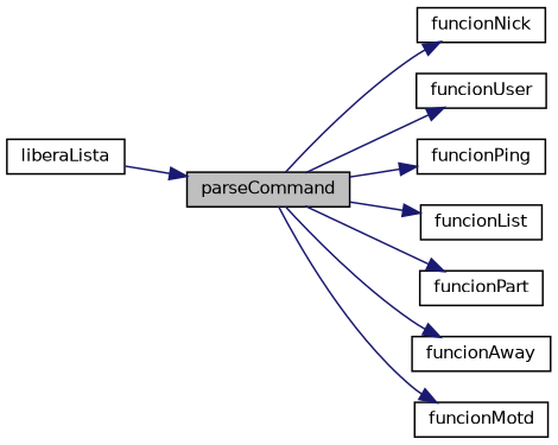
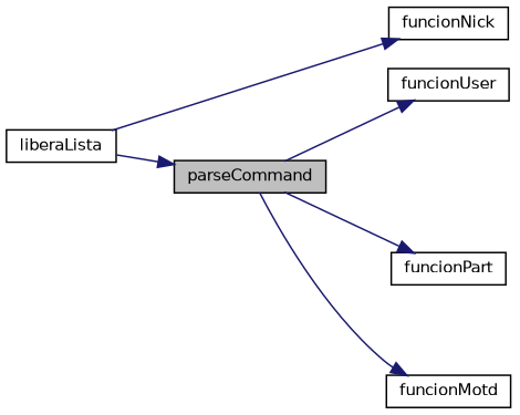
  digraph {
    rankdir=LR
    node [color=black fillcolor=white fontname=Helvetica fontsize=10 shape=record style=filled]
    edge [color=midnightblue fontname=Helvetica fontsize=10 labelfontname=Helvetica labelfontsize=10 style=solid]
    n1 [fillcolor=grey75 fontcolor=black height=0.2 label=parseCommand width=0.4]
    n2 [height=0.2 label=funcionUser width=0.4]
    n3 [height=0.2 label=funcionNick width=0.4]
-   n4 [height=0.2 label=funcionPing width=0.4]
-   n5 [height=0.2 label=funcionList width=0.4]
    n6 [height=0.2 label=funcionPart width=0.4]
-   n7 [height=0.2 label=funcionAway width=0.4]
    n8 [height=0.2 label=funcionMotd width=0.4]
    n9 [height=0.2 label=liberaLista width=0.4]
    n1 -> n2
-   n1 -> n3
-   n1 -> n4
-   n1 -> n5
+   n9 -> n3
    n1 -> n6
-   n1 -> n7
    n1 -> n8
    n9 -> n1
  }
